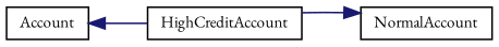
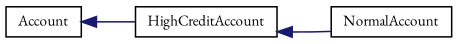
  digraph {
    fontname="EB Garamond"
    rankdir=LR
    node [color=black fillcolor=white fontname="EB Garamond" fontsize=10 shape=record style=filled]
    edge [color=midnightblue dir=back fontname="EB Garamond" fontsize=10 labelfontname=Helvetica labelfontsize=10 style=solid]
    n1 [height=0.2 label=Account width=0.4]
    n2 [height=0.2 label=HighCreditAccount width=0.4]
    n3 [height=0.2 label=NormalAccount width=0.4]
    n1 -> n2
-   n3 -> n2
+   n2 -> n3
  }
